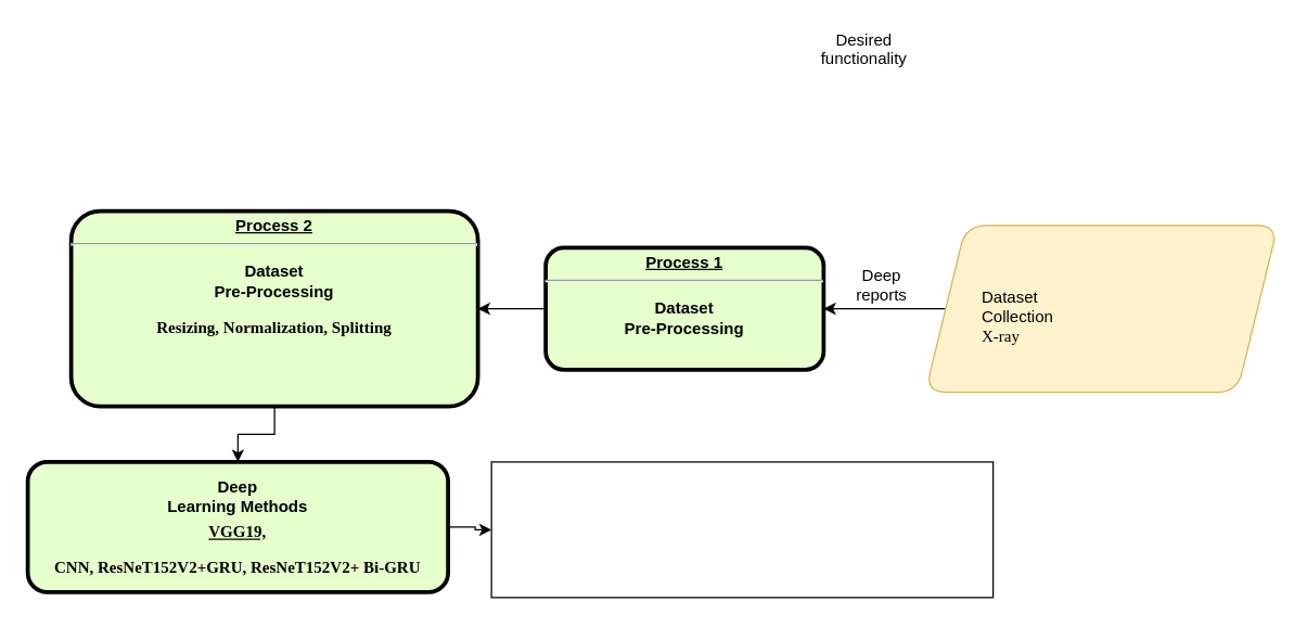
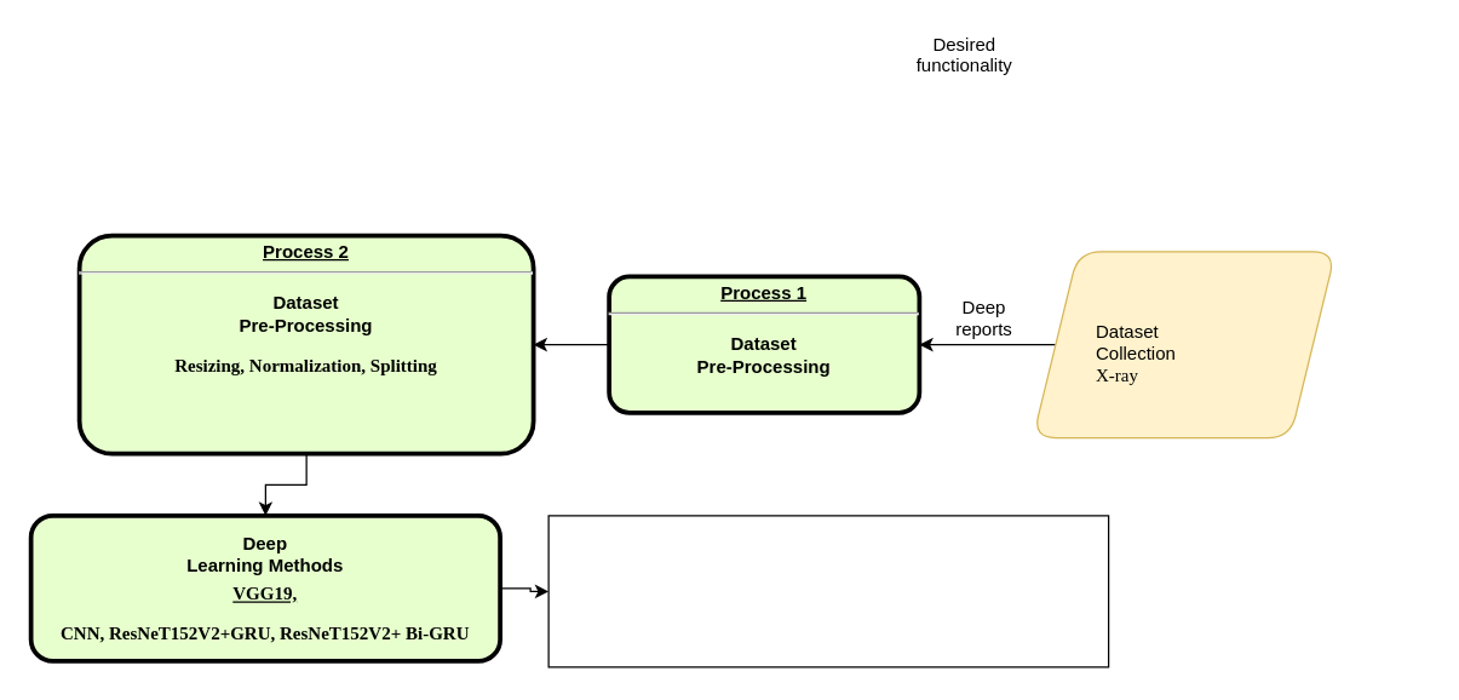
  <mxCell id="0" />
  <mxCell id="1" parent="0" />
  <mxCell id="2" value="" style="edgeStyle=orthogonalEdgeStyle;rounded=0;orthogonalLoop=1;jettySize=auto;html=1;" edge="1" parent="1" source="3" target="5"><mxGeometry relative="1" as="geometry" /></mxCell>
  <mxCell id="3" value="&lt;p style=&quot;margin: 0px; margin-top: 4px; text-align: center; text-decoration: underline;&quot;&gt;&lt;strong&gt;Process 1&lt;br&gt;&lt;/strong&gt;&lt;/p&gt;&lt;hr&gt;&lt;p style=&quot;margin-bottom:0in&quot; class=&quot;MsoNormal&quot;&gt;Dataset&lt;br/&gt;Pre-Processing&lt;/p&gt;&lt;p style=&quot;margin: 0px; margin-left: 8px;&quot;&gt;&lt;br/&gt;&lt;br/&gt;&lt;/p&gt;&lt;p style=&quot;margin-bottom:0in&quot; class=&quot;MsoNormal&quot;&gt;&lt;span style=&quot;font-family:&amp;quot;Times New Roman&amp;quot;,serif&quot;&gt;Resizing,&lt;br/&gt;Normalization, Splitting&lt;/span&gt;&lt;/p&gt;" style="verticalAlign=middle;align=center;overflow=fill;fontSize=12;fontFamily=Helvetica;html=1;rounded=1;fontStyle=1;strokeWidth=3;fillColor=#E6FFCC" parent="1" vertex="1"><mxGeometry x="402" y="182" width="205" height="90" as="geometry" /></mxCell>
  <mxCell id="4" value="" style="edgeStyle=orthogonalEdgeStyle;rounded=0;orthogonalLoop=1;jettySize=auto;html=1;entryX=0.5;entryY=0;entryDx=0;entryDy=0;" edge="1" parent="1" source="5" target="7"><mxGeometry relative="1" as="geometry"><mxPoint x="552" y="306" as="targetPoint" /></mxGeometry></mxCell>
  <mxCell id="5" value="&lt;p style=&quot;margin: 0px; margin-top: 4px; text-align: center; text-decoration: underline;&quot;&gt;&lt;strong&gt;Process 2&lt;br&gt;&lt;/strong&gt;&lt;/p&gt;&lt;hr&gt;&lt;p style=&quot;margin-bottom:0in&quot; class=&quot;MsoNormal&quot;&gt;Dataset&lt;br&gt;Pre-Processing&lt;/p&gt;&lt;p style=&quot;margin-bottom:0in&quot; class=&quot;MsoNormal&quot;&gt;&lt;span style=&quot;font-family:&amp;quot;Times New Roman&amp;quot;,serif&quot;&gt;Resizing, Normalization, Splitting&lt;/span&gt;&lt;/p&gt;" style="verticalAlign=middle;align=center;overflow=fill;fontSize=12;fontFamily=Helvetica;html=1;rounded=1;fontStyle=1;strokeWidth=3;fillColor=#E6FFCC" parent="1" vertex="1"><mxGeometry x="52" y="155" width="300" height="144" as="geometry" /></mxCell>
  <mxCell id="6" value="" style="edgeStyle=orthogonalEdgeStyle;rounded=0;orthogonalLoop=1;jettySize=auto;html=1;" edge="1" parent="1" source="7" target="10"><mxGeometry relative="1" as="geometry" /></mxCell>
  <mxCell id="7" value="&lt;p style=&quot;margin-bottom:0in&quot; class=&quot;MsoNormal&quot;&gt;Deep&lt;br&gt;Learning Methods&lt;/p&gt;&lt;p style=&quot;margin: 4px 0px 0px; text-decoration-line: underline;&quot;&gt;&lt;span style=&quot;font-family: &amp;quot;Times New Roman&amp;quot;, serif; background-color: initial;&quot;&gt;VGG19,&lt;/span&gt;&lt;br&gt;&lt;/p&gt;&lt;p style=&quot;margin-bottom:0in&quot; class=&quot;MsoNormal&quot;&gt;&lt;span style=&quot;font-family:&amp;quot;Times New Roman&amp;quot;,serif&quot;&gt;CNN, ResNeT152V2+GRU, ResNeT152V2+ Bi-GRU&lt;/span&gt;&lt;/p&gt;" style="verticalAlign=middle;align=center;overflow=fill;fontSize=12;fontFamily=Helvetica;html=1;rounded=1;fontStyle=1;strokeWidth=3;fillColor=#E6FFCC" parent="1" vertex="1"><mxGeometry x="20" y="340" width="310" height="96" as="geometry" /></mxCell>
  <mxCell id="8" value="Desired &#10;functionality" style="text;spacingTop=-5;align=center" parent="1" vertex="1"><mxGeometry x="622" y="20" width="30" height="20" as="geometry" /></mxCell>
  <mxCell id="9" value="Deep&#10;reports" style="text;spacingTop=-5;align=center" parent="1" vertex="1"><mxGeometry x="635" y="194" width="30" height="20" as="geometry" /></mxCell>
  <mxCell id="10" value="" style="rounded=0;whiteSpace=wrap;html=1;" vertex="1" parent="1"><mxGeometry x="362" y="340" width="370" height="100" as="geometry" /></mxCell>
  <mxCell id="11" value="" style="edgeStyle=orthogonalEdgeStyle;rounded=0;orthogonalLoop=1;jettySize=auto;html=1;" edge="1" parent="1" source="12" target="3"><mxGeometry relative="1" as="geometry" /></mxCell>
- <mxCell id="12" value="&lt;blockquote style=&quot;margin-bottom: 0in;&quot;&gt;Dataset&lt;br&gt;Collection&amp;nbsp;&lt;br&gt;&lt;span style=&quot;font-family: &amp;quot;Times New Roman&amp;quot;, serif; background-color: initial;&quot;&gt;X-ray&lt;/span&gt;&lt;/blockquote&gt;" style="shape=parallelogram;perimeter=parallelogramPerimeter;whiteSpace=wrap;html=1;fixedSize=1;rounded=1;fillColor=#fff2cc;strokeColor=#D6B656;align=left;arcSize=30;size=30.0;" vertex="1" parent="1"><mxGeometry x="682" y="165.5" width="260" height="123" as="geometry" /></mxCell>
+ <mxCell id="12" value="&lt;blockquote style=&quot;margin-bottom: 0in;&quot;&gt;Dataset&lt;br&gt;Collection&amp;nbsp;&lt;br&gt;&lt;span style=&quot;font-family: &amp;quot;Times New Roman&amp;quot;, serif; background-color: initial;&quot;&gt;X-ray&lt;/span&gt;&lt;/blockquote&gt;" style="shape=parallelogram;perimeter=parallelogramPerimeter;whiteSpace=wrap;html=1;fixedSize=1;rounded=1;fillColor=#fff2cc;strokeColor=#D6B656;align=left;arcSize=30;size=30.0;" vertex="1" parent="1"><mxGeometry x="682" y="165.5" width="200" height="123" as="geometry" /></mxCell>
